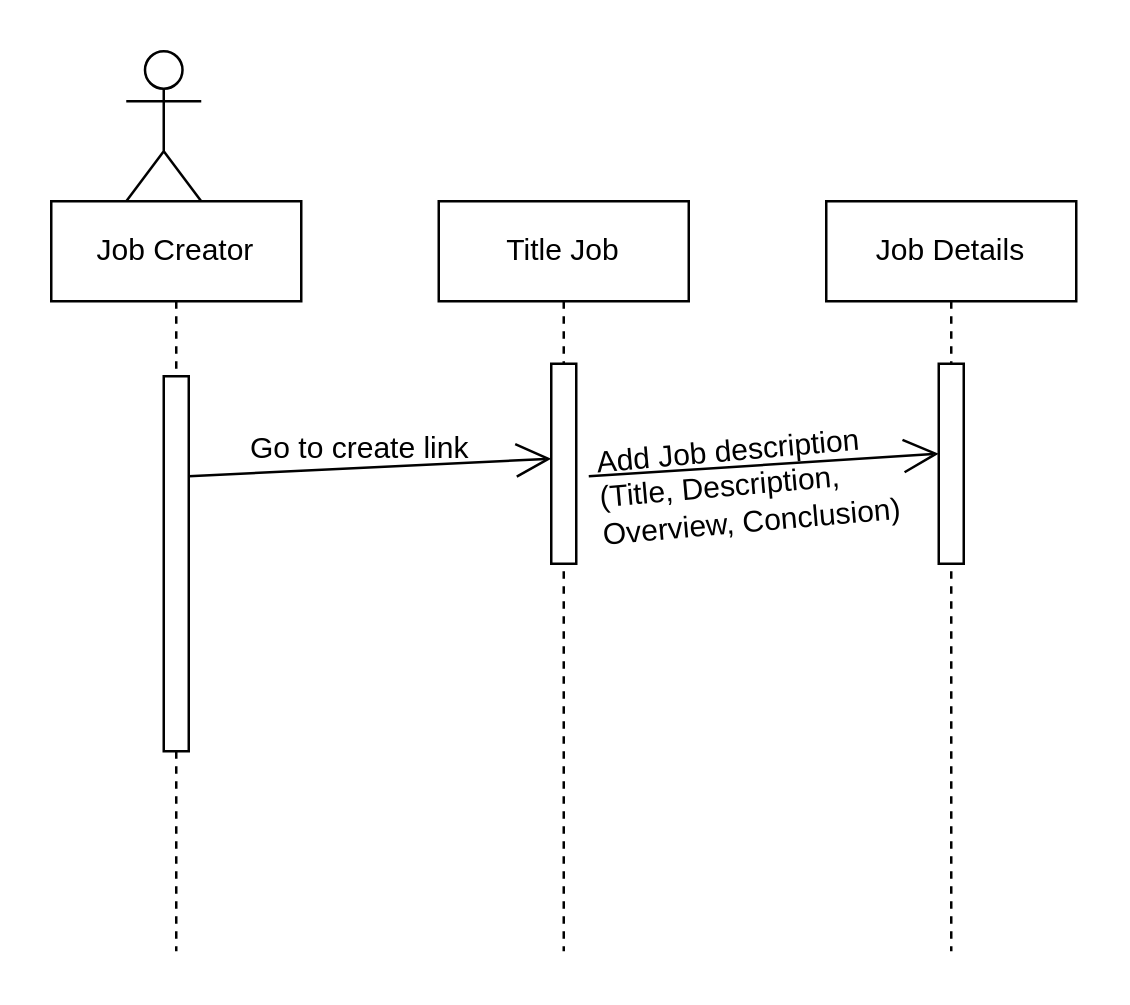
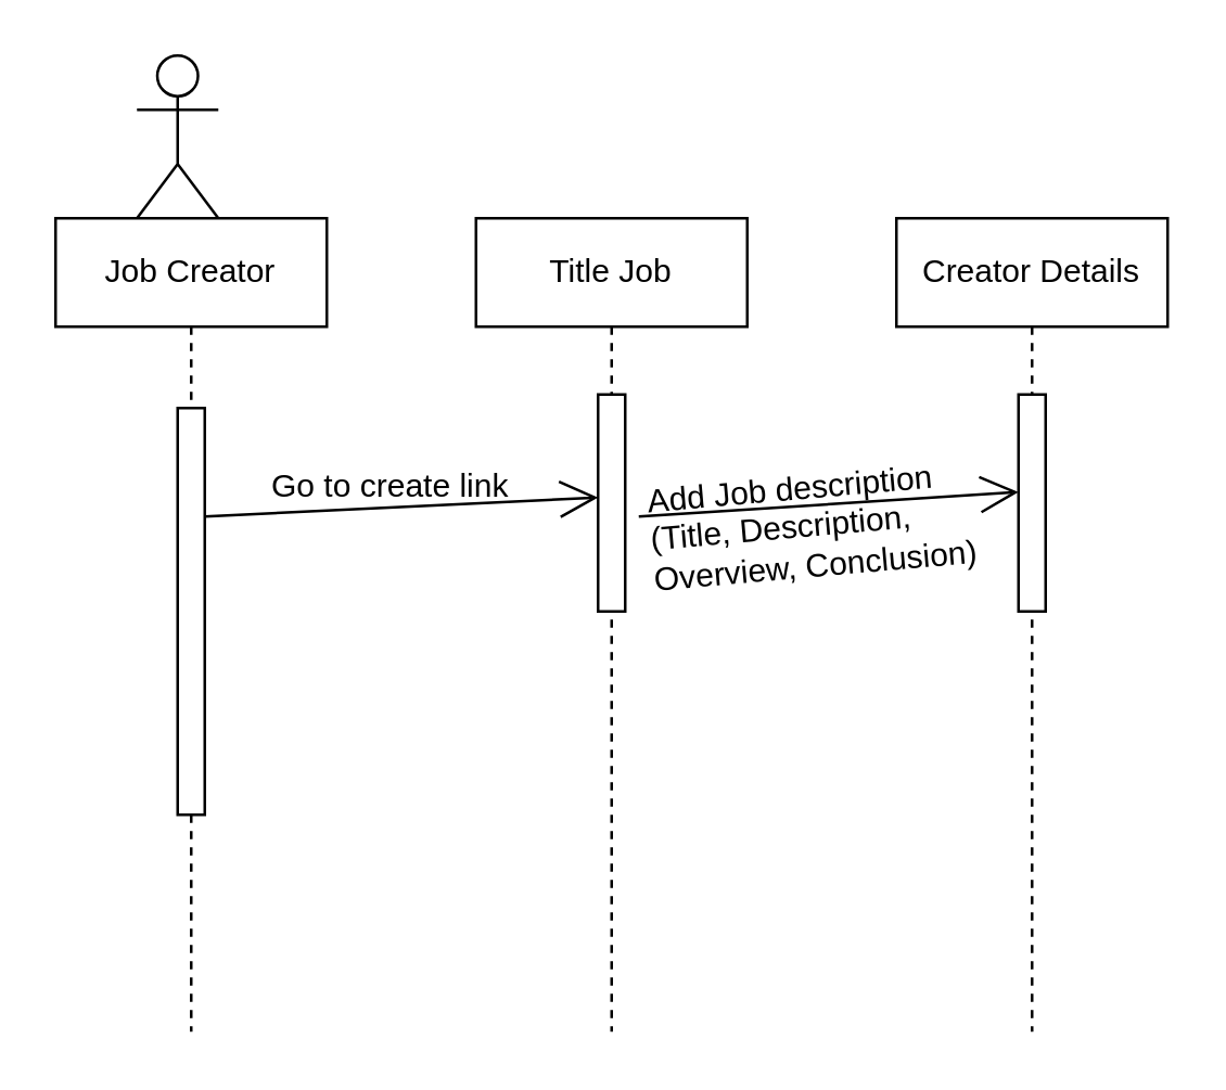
  <mxCell id="0" />
  <mxCell id="1" parent="0" />
  <mxCell id="2" value="" style="shape=umlActor;verticalLabelPosition=bottom;labelBackgroundColor=#ffffff;verticalAlign=top;html=1;outlineConnect=0;" vertex="1" parent="1"><mxGeometry x="50" y="20" width="30" height="60" as="geometry" /></mxCell>
  <mxCell id="3" value="Job Creator" style="shape=umlLifeline;perimeter=lifelinePerimeter;whiteSpace=wrap;html=1;container=1;collapsible=0;recursiveResize=0;outlineConnect=0;" vertex="1" parent="1"><mxGeometry x="20" y="80" width="100" height="300" as="geometry" /></mxCell>
  <mxCell id="4" value="" style="html=1;points=[];perimeter=orthogonalPerimeter;" vertex="1" parent="3"><mxGeometry x="45" y="70" width="10" height="150" as="geometry" /></mxCell>
  <mxCell id="5" value="" style="endArrow=open;endFill=1;endSize=12;html=1;entryX=0;entryY=0.475;entryDx=0;entryDy=0;entryPerimeter=0;" edge="1" parent="3" target="7"><mxGeometry width="160" relative="1" as="geometry"><mxPoint x="55" y="110" as="sourcePoint" /><mxPoint x="215" y="110" as="targetPoint" /></mxGeometry></mxCell>
  <mxCell id="6" value="Title Job" style="shape=umlLifeline;perimeter=lifelinePerimeter;whiteSpace=wrap;html=1;container=1;collapsible=0;recursiveResize=0;outlineConnect=0;" vertex="1" parent="1"><mxGeometry x="175" y="80" width="100" height="300" as="geometry" /></mxCell>
  <mxCell id="7" value="" style="html=1;points=[];perimeter=orthogonalPerimeter;" vertex="1" parent="6"><mxGeometry x="45" y="65" width="10" height="80" as="geometry" /></mxCell>
  <mxCell id="8" value="" style="endArrow=open;endFill=1;endSize=12;html=1;entryX=0;entryY=0.45;entryDx=0;entryDy=0;entryPerimeter=0;" edge="1" parent="6" target="11"><mxGeometry width="160" relative="1" as="geometry"><mxPoint x="60" y="110" as="sourcePoint" /><mxPoint x="220" y="110" as="targetPoint" /></mxGeometry></mxCell>
  <mxCell id="9" value="Go to create link" style="text;html=1;resizable=0;points=[];autosize=1;align=left;verticalAlign=top;spacingTop=-4;rotation=0;" vertex="1" parent="1"><mxGeometry x="97.5" y="169" width="100" height="20" as="geometry" /></mxCell>
- <mxCell id="10" value="Job Details" style="shape=umlLifeline;perimeter=lifelinePerimeter;whiteSpace=wrap;html=1;container=1;collapsible=0;recursiveResize=0;outlineConnect=0;" vertex="1" parent="1"><mxGeometry x="330" y="80" width="100" height="300" as="geometry" /></mxCell>
+ <mxCell id="10" value="Creator Details" style="shape=umlLifeline;perimeter=lifelinePerimeter;whiteSpace=wrap;html=1;container=1;collapsible=0;recursiveResize=0;outlineConnect=0;" vertex="1" parent="1"><mxGeometry x="330" y="80" width="100" height="300" as="geometry" /></mxCell>
  <mxCell id="11" value="" style="html=1;points=[];perimeter=orthogonalPerimeter;" vertex="1" parent="10"><mxGeometry x="45" y="65" width="10" height="80" as="geometry" /></mxCell>
  <mxCell id="12" value="Add Job description&lt;br&gt;(Title, Description, &lt;br&gt;Overview, Conclusion)&lt;br&gt;" style="text;html=1;resizable=0;points=[];autosize=1;align=left;verticalAlign=top;spacingTop=-4;rotation=-5;" vertex="1" parent="1"><mxGeometry x="237.5" y="169" width="130" height="40" as="geometry" /></mxCell>
